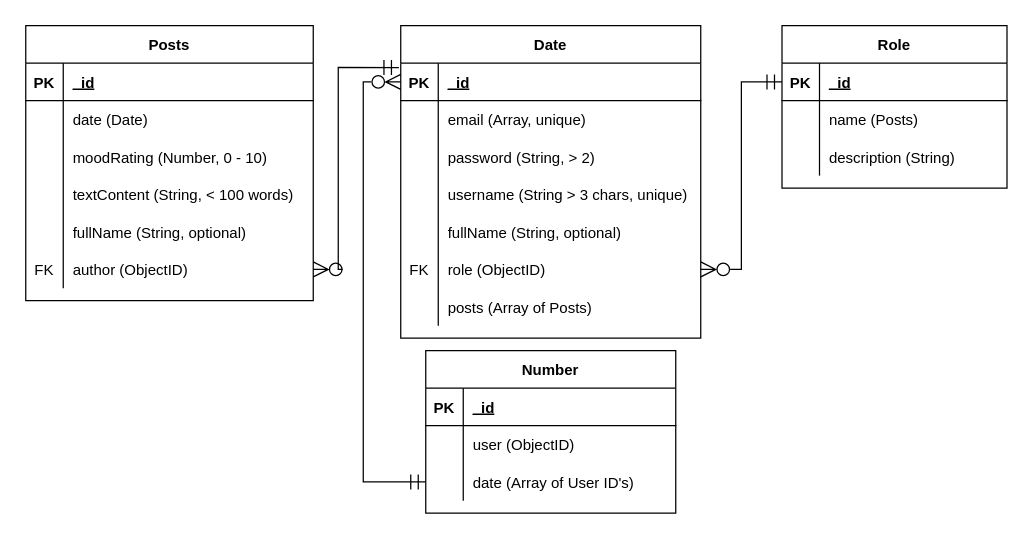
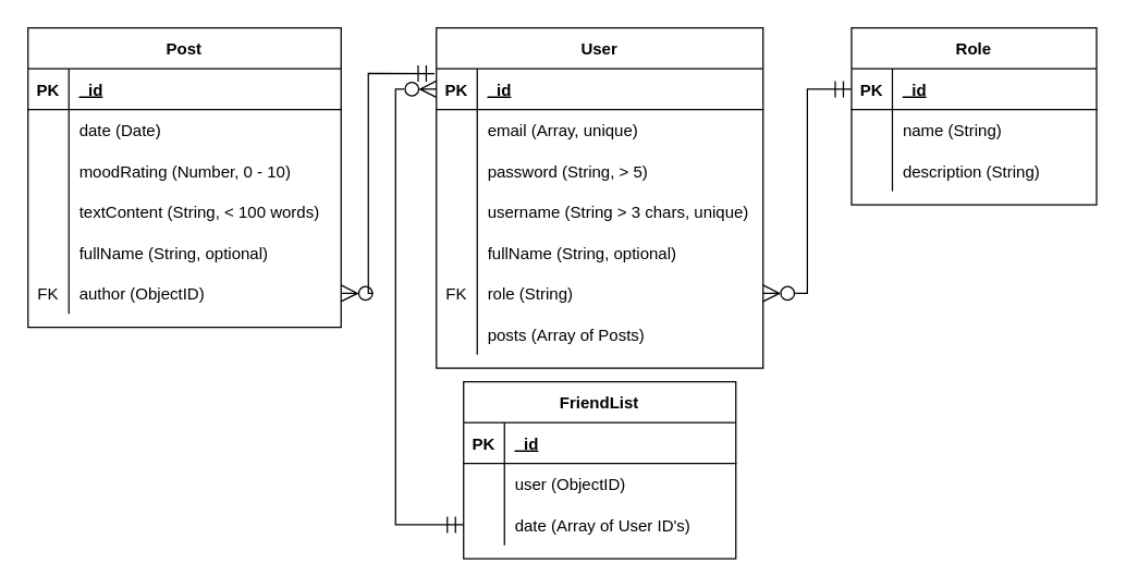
  <mxCell id="0" />
  <mxCell id="1" parent="0" />
- <mxCell id="2" value="Date" style="shape=table;startSize=30;container=1;collapsible=1;childLayout=tableLayout;fixedRows=1;rowLines=0;fontStyle=1;align=center;resizeLast=1;" vertex="1" parent="1"><mxGeometry x="320" y="20" width="240" height="250" as="geometry" /></mxCell>
+ <mxCell id="2" value="User" style="shape=table;startSize=30;container=1;collapsible=1;childLayout=tableLayout;fixedRows=1;rowLines=0;fontStyle=1;align=center;resizeLast=1;" vertex="1" parent="1"><mxGeometry x="320" y="20" width="240" height="250" as="geometry" /></mxCell>
  <mxCell id="3" value="" style="shape=tableRow;horizontal=0;startSize=0;swimlaneHead=0;swimlaneBody=0;fillColor=none;collapsible=0;dropTarget=0;points=[[0,0.5],[1,0.5]];portConstraint=eastwest;top=0;left=0;right=0;bottom=1;" vertex="1" parent="2"><mxGeometry y="30" width="240" height="30" as="geometry" /></mxCell>
  <mxCell id="4" value="PK" style="shape=partialRectangle;connectable=0;fillColor=none;top=0;left=0;bottom=0;right=0;fontStyle=1;overflow=hidden;" vertex="1" parent="3"><mxGeometry width="30" height="30" as="geometry"><mxRectangle width="30" height="30" as="alternateBounds" /></mxGeometry></mxCell>
  <mxCell id="5" value="_id" style="shape=partialRectangle;connectable=0;fillColor=none;top=0;left=0;bottom=0;right=0;align=left;spacingLeft=6;fontStyle=5;overflow=hidden;" vertex="1" parent="3"><mxGeometry x="30" width="210" height="30" as="geometry"><mxRectangle width="210" height="30" as="alternateBounds" /></mxGeometry></mxCell>
  <mxCell id="6" value="" style="shape=tableRow;horizontal=0;startSize=0;swimlaneHead=0;swimlaneBody=0;fillColor=none;collapsible=0;dropTarget=0;points=[[0,0.5],[1,0.5]];portConstraint=eastwest;top=0;left=0;right=0;bottom=0;" vertex="1" parent="2"><mxGeometry y="60" width="240" height="30" as="geometry" /></mxCell>
  <mxCell id="7" value="" style="shape=partialRectangle;connectable=0;fillColor=none;top=0;left=0;bottom=0;right=0;editable=1;overflow=hidden;" vertex="1" parent="6"><mxGeometry width="30" height="30" as="geometry"><mxRectangle width="30" height="30" as="alternateBounds" /></mxGeometry></mxCell>
  <mxCell id="8" value="email (Array, unique)" style="shape=partialRectangle;connectable=0;fillColor=none;top=0;left=0;bottom=0;right=0;align=left;spacingLeft=6;overflow=hidden;" vertex="1" parent="6"><mxGeometry x="30" width="210" height="30" as="geometry"><mxRectangle width="210" height="30" as="alternateBounds" /></mxGeometry></mxCell>
  <mxCell id="9" value="" style="shape=tableRow;horizontal=0;startSize=0;swimlaneHead=0;swimlaneBody=0;fillColor=none;collapsible=0;dropTarget=0;points=[[0,0.5],[1,0.5]];portConstraint=eastwest;top=0;left=0;right=0;bottom=0;" vertex="1" parent="2"><mxGeometry y="90" width="240" height="30" as="geometry" /></mxCell>
  <mxCell id="10" value="" style="shape=partialRectangle;connectable=0;fillColor=none;top=0;left=0;bottom=0;right=0;editable=1;overflow=hidden;" vertex="1" parent="9"><mxGeometry width="30" height="30" as="geometry"><mxRectangle width="30" height="30" as="alternateBounds" /></mxGeometry></mxCell>
- <mxCell id="11" value="password (String, &gt; 2)" style="shape=partialRectangle;connectable=0;fillColor=none;top=0;left=0;bottom=0;right=0;align=left;spacingLeft=6;overflow=hidden;" vertex="1" parent="9"><mxGeometry x="30" width="210" height="30" as="geometry"><mxRectangle width="210" height="30" as="alternateBounds" /></mxGeometry></mxCell>
+ <mxCell id="11" value="password (String, &gt; 5)" style="shape=partialRectangle;connectable=0;fillColor=none;top=0;left=0;bottom=0;right=0;align=left;spacingLeft=6;overflow=hidden;" vertex="1" parent="9"><mxGeometry x="30" width="210" height="30" as="geometry"><mxRectangle width="210" height="30" as="alternateBounds" /></mxGeometry></mxCell>
  <mxCell id="12" value="" style="shape=tableRow;horizontal=0;startSize=0;swimlaneHead=0;swimlaneBody=0;fillColor=none;collapsible=0;dropTarget=0;points=[[0,0.5],[1,0.5]];portConstraint=eastwest;top=0;left=0;right=0;bottom=0;" vertex="1" parent="2"><mxGeometry y="120" width="240" height="30" as="geometry" /></mxCell>
  <mxCell id="13" value="" style="shape=partialRectangle;connectable=0;fillColor=none;top=0;left=0;bottom=0;right=0;editable=1;overflow=hidden;" vertex="1" parent="12"><mxGeometry width="30" height="30" as="geometry"><mxRectangle width="30" height="30" as="alternateBounds" /></mxGeometry></mxCell>
  <mxCell id="14" value="username (String &gt; 3 chars, unique)" style="shape=partialRectangle;connectable=0;fillColor=none;top=0;left=0;bottom=0;right=0;align=left;spacingLeft=6;overflow=hidden;" vertex="1" parent="12"><mxGeometry x="30" width="210" height="30" as="geometry"><mxRectangle width="210" height="30" as="alternateBounds" /></mxGeometry></mxCell>
  <mxCell id="15" value="" style="shape=tableRow;horizontal=0;startSize=0;swimlaneHead=0;swimlaneBody=0;fillColor=none;collapsible=0;dropTarget=0;points=[[0,0.5],[1,0.5]];portConstraint=eastwest;top=0;left=0;right=0;bottom=0;" vertex="1" parent="2"><mxGeometry y="150" width="240" height="30" as="geometry" /></mxCell>
  <mxCell id="16" value="" style="shape=partialRectangle;connectable=0;fillColor=none;top=0;left=0;bottom=0;right=0;editable=1;overflow=hidden;" vertex="1" parent="15"><mxGeometry width="30" height="30" as="geometry"><mxRectangle width="30" height="30" as="alternateBounds" /></mxGeometry></mxCell>
  <mxCell id="17" value="fullName (String, optional)" style="shape=partialRectangle;connectable=0;fillColor=none;top=0;left=0;bottom=0;right=0;align=left;spacingLeft=6;overflow=hidden;" vertex="1" parent="15"><mxGeometry x="30" width="210" height="30" as="geometry"><mxRectangle width="210" height="30" as="alternateBounds" /></mxGeometry></mxCell>
  <mxCell id="18" value="" style="shape=tableRow;horizontal=0;startSize=0;swimlaneHead=0;swimlaneBody=0;fillColor=none;collapsible=0;dropTarget=0;points=[[0,0.5],[1,0.5]];portConstraint=eastwest;top=0;left=0;right=0;bottom=0;" vertex="1" parent="2"><mxGeometry y="180" width="240" height="30" as="geometry" /></mxCell>
  <mxCell id="19" value="FK" style="shape=partialRectangle;connectable=0;fillColor=none;top=0;left=0;bottom=0;right=0;editable=1;overflow=hidden;" vertex="1" parent="18"><mxGeometry width="30" height="30" as="geometry"><mxRectangle width="30" height="30" as="alternateBounds" /></mxGeometry></mxCell>
- <mxCell id="20" value="role (ObjectID)" style="shape=partialRectangle;connectable=0;fillColor=none;top=0;left=0;bottom=0;right=0;align=left;spacingLeft=6;overflow=hidden;" vertex="1" parent="18"><mxGeometry x="30" width="210" height="30" as="geometry"><mxRectangle width="210" height="30" as="alternateBounds" /></mxGeometry></mxCell>
+ <mxCell id="20" value="role (String)" style="shape=partialRectangle;connectable=0;fillColor=none;top=0;left=0;bottom=0;right=0;align=left;spacingLeft=6;overflow=hidden;" vertex="1" parent="18"><mxGeometry x="30" width="210" height="30" as="geometry"><mxRectangle width="210" height="30" as="alternateBounds" /></mxGeometry></mxCell>
  <mxCell id="21" value="" style="shape=tableRow;horizontal=0;startSize=0;swimlaneHead=0;swimlaneBody=0;fillColor=none;collapsible=0;dropTarget=0;points=[[0,0.5],[1,0.5]];portConstraint=eastwest;top=0;left=0;right=0;bottom=0;" vertex="1" parent="2"><mxGeometry y="210" width="240" height="30" as="geometry" /></mxCell>
  <mxCell id="22" value="" style="shape=partialRectangle;connectable=0;fillColor=none;top=0;left=0;bottom=0;right=0;editable=1;overflow=hidden;" vertex="1" parent="21"><mxGeometry width="30" height="30" as="geometry"><mxRectangle width="30" height="30" as="alternateBounds" /></mxGeometry></mxCell>
  <mxCell id="23" value="posts (Array of Posts)" style="shape=partialRectangle;connectable=0;fillColor=none;top=0;left=0;bottom=0;right=0;align=left;spacingLeft=6;overflow=hidden;" vertex="1" parent="21"><mxGeometry x="30" width="210" height="30" as="geometry"><mxRectangle width="210" height="30" as="alternateBounds" /></mxGeometry></mxCell>
  <mxCell id="24" value="Role" style="shape=table;startSize=30;container=1;collapsible=1;childLayout=tableLayout;fixedRows=1;rowLines=0;fontStyle=1;align=center;resizeLast=1;" vertex="1" parent="1"><mxGeometry x="625" y="20" width="180" height="130" as="geometry" /></mxCell>
  <mxCell id="25" value="" style="shape=tableRow;horizontal=0;startSize=0;swimlaneHead=0;swimlaneBody=0;fillColor=none;collapsible=0;dropTarget=0;points=[[0,0.5],[1,0.5]];portConstraint=eastwest;top=0;left=0;right=0;bottom=1;" vertex="1" parent="24"><mxGeometry y="30" width="180" height="30" as="geometry" /></mxCell>
  <mxCell id="26" value="PK" style="shape=partialRectangle;connectable=0;fillColor=none;top=0;left=0;bottom=0;right=0;fontStyle=1;overflow=hidden;" vertex="1" parent="25"><mxGeometry width="30" height="30" as="geometry"><mxRectangle width="30" height="30" as="alternateBounds" /></mxGeometry></mxCell>
  <mxCell id="27" value="_id" style="shape=partialRectangle;connectable=0;fillColor=none;top=0;left=0;bottom=0;right=0;align=left;spacingLeft=6;fontStyle=5;overflow=hidden;" vertex="1" parent="25"><mxGeometry x="30" width="150" height="30" as="geometry"><mxRectangle width="150" height="30" as="alternateBounds" /></mxGeometry></mxCell>
  <mxCell id="28" value="" style="shape=tableRow;horizontal=0;startSize=0;swimlaneHead=0;swimlaneBody=0;fillColor=none;collapsible=0;dropTarget=0;points=[[0,0.5],[1,0.5]];portConstraint=eastwest;top=0;left=0;right=0;bottom=0;" vertex="1" parent="24"><mxGeometry y="60" width="180" height="30" as="geometry" /></mxCell>
  <mxCell id="29" value="" style="shape=partialRectangle;connectable=0;fillColor=none;top=0;left=0;bottom=0;right=0;editable=1;overflow=hidden;" vertex="1" parent="28"><mxGeometry width="30" height="30" as="geometry"><mxRectangle width="30" height="30" as="alternateBounds" /></mxGeometry></mxCell>
- <mxCell id="30" value="name (Posts)" style="shape=partialRectangle;connectable=0;fillColor=none;top=0;left=0;bottom=0;right=0;align=left;spacingLeft=6;overflow=hidden;" vertex="1" parent="28"><mxGeometry x="30" width="150" height="30" as="geometry"><mxRectangle width="150" height="30" as="alternateBounds" /></mxGeometry></mxCell>
+ <mxCell id="30" value="name (String)" style="shape=partialRectangle;connectable=0;fillColor=none;top=0;left=0;bottom=0;right=0;align=left;spacingLeft=6;overflow=hidden;" vertex="1" parent="28"><mxGeometry x="30" width="150" height="30" as="geometry"><mxRectangle width="150" height="30" as="alternateBounds" /></mxGeometry></mxCell>
  <mxCell id="31" value="" style="shape=tableRow;horizontal=0;startSize=0;swimlaneHead=0;swimlaneBody=0;fillColor=none;collapsible=0;dropTarget=0;points=[[0,0.5],[1,0.5]];portConstraint=eastwest;top=0;left=0;right=0;bottom=0;" vertex="1" parent="24"><mxGeometry y="90" width="180" height="30" as="geometry" /></mxCell>
  <mxCell id="32" value="" style="shape=partialRectangle;connectable=0;fillColor=none;top=0;left=0;bottom=0;right=0;editable=1;overflow=hidden;" vertex="1" parent="31"><mxGeometry width="30" height="30" as="geometry"><mxRectangle width="30" height="30" as="alternateBounds" /></mxGeometry></mxCell>
  <mxCell id="33" value="description (String)" style="shape=partialRectangle;connectable=0;fillColor=none;top=0;left=0;bottom=0;right=0;align=left;spacingLeft=6;overflow=hidden;" vertex="1" parent="31"><mxGeometry x="30" width="150" height="30" as="geometry"><mxRectangle width="150" height="30" as="alternateBounds" /></mxGeometry></mxCell>
  <mxCell id="34" style="edgeStyle=orthogonalEdgeStyle;rounded=0;orthogonalLoop=1;jettySize=auto;html=1;endArrow=ERmandOne;endFill=0;startArrow=ERzeroToMany;startFill=0;strokeWidth=1;endSize=10;startSize=10;" edge="1" parent="1" source="18" target="25"><mxGeometry relative="1" as="geometry" /></mxCell>
- <mxCell id="35" value="Posts" style="shape=table;startSize=30;container=1;collapsible=1;childLayout=tableLayout;fixedRows=1;rowLines=0;fontStyle=1;align=center;resizeLast=1;" vertex="1" parent="1"><mxGeometry x="20" y="20" width="230" height="220" as="geometry" /></mxCell>
+ <mxCell id="35" value="Post" style="shape=table;startSize=30;container=1;collapsible=1;childLayout=tableLayout;fixedRows=1;rowLines=0;fontStyle=1;align=center;resizeLast=1;" vertex="1" parent="1"><mxGeometry x="20" y="20" width="230" height="220" as="geometry" /></mxCell>
  <mxCell id="36" value="" style="shape=tableRow;horizontal=0;startSize=0;swimlaneHead=0;swimlaneBody=0;fillColor=none;collapsible=0;dropTarget=0;points=[[0,0.5],[1,0.5]];portConstraint=eastwest;top=0;left=0;right=0;bottom=1;" vertex="1" parent="35"><mxGeometry y="30" width="230" height="30" as="geometry" /></mxCell>
  <mxCell id="37" value="PK" style="shape=partialRectangle;connectable=0;fillColor=none;top=0;left=0;bottom=0;right=0;fontStyle=1;overflow=hidden;" vertex="1" parent="36"><mxGeometry width="30" height="30" as="geometry"><mxRectangle width="30" height="30" as="alternateBounds" /></mxGeometry></mxCell>
  <mxCell id="38" value="_id" style="shape=partialRectangle;connectable=0;fillColor=none;top=0;left=0;bottom=0;right=0;align=left;spacingLeft=6;fontStyle=5;overflow=hidden;" vertex="1" parent="36"><mxGeometry x="30" width="200" height="30" as="geometry"><mxRectangle width="200" height="30" as="alternateBounds" /></mxGeometry></mxCell>
  <mxCell id="39" value="" style="shape=tableRow;horizontal=0;startSize=0;swimlaneHead=0;swimlaneBody=0;fillColor=none;collapsible=0;dropTarget=0;points=[[0,0.5],[1,0.5]];portConstraint=eastwest;top=0;left=0;right=0;bottom=0;" vertex="1" parent="35"><mxGeometry y="60" width="230" height="30" as="geometry" /></mxCell>
  <mxCell id="40" value="" style="shape=partialRectangle;connectable=0;fillColor=none;top=0;left=0;bottom=0;right=0;editable=1;overflow=hidden;" vertex="1" parent="39"><mxGeometry width="30" height="30" as="geometry"><mxRectangle width="30" height="30" as="alternateBounds" /></mxGeometry></mxCell>
  <mxCell id="41" value="date (Date)" style="shape=partialRectangle;connectable=0;fillColor=none;top=0;left=0;bottom=0;right=0;align=left;spacingLeft=6;overflow=hidden;" vertex="1" parent="39"><mxGeometry x="30" width="200" height="30" as="geometry"><mxRectangle width="200" height="30" as="alternateBounds" /></mxGeometry></mxCell>
  <mxCell id="42" value="" style="shape=tableRow;horizontal=0;startSize=0;swimlaneHead=0;swimlaneBody=0;fillColor=none;collapsible=0;dropTarget=0;points=[[0,0.5],[1,0.5]];portConstraint=eastwest;top=0;left=0;right=0;bottom=0;" vertex="1" parent="35"><mxGeometry y="90" width="230" height="30" as="geometry" /></mxCell>
  <mxCell id="43" value="" style="shape=partialRectangle;connectable=0;fillColor=none;top=0;left=0;bottom=0;right=0;editable=1;overflow=hidden;" vertex="1" parent="42"><mxGeometry width="30" height="30" as="geometry"><mxRectangle width="30" height="30" as="alternateBounds" /></mxGeometry></mxCell>
  <mxCell id="44" value="moodRating (Number, 0 - 10)" style="shape=partialRectangle;connectable=0;fillColor=none;top=0;left=0;bottom=0;right=0;align=left;spacingLeft=6;overflow=hidden;" vertex="1" parent="42"><mxGeometry x="30" width="200" height="30" as="geometry"><mxRectangle width="200" height="30" as="alternateBounds" /></mxGeometry></mxCell>
  <mxCell id="45" value="" style="shape=tableRow;horizontal=0;startSize=0;swimlaneHead=0;swimlaneBody=0;fillColor=none;collapsible=0;dropTarget=0;points=[[0,0.5],[1,0.5]];portConstraint=eastwest;top=0;left=0;right=0;bottom=0;" vertex="1" parent="35"><mxGeometry y="120" width="230" height="30" as="geometry" /></mxCell>
  <mxCell id="46" value="" style="shape=partialRectangle;connectable=0;fillColor=none;top=0;left=0;bottom=0;right=0;editable=1;overflow=hidden;" vertex="1" parent="45"><mxGeometry width="30" height="30" as="geometry"><mxRectangle width="30" height="30" as="alternateBounds" /></mxGeometry></mxCell>
  <mxCell id="47" value="textContent (String, &lt; 100 words)" style="shape=partialRectangle;connectable=0;fillColor=none;top=0;left=0;bottom=0;right=0;align=left;spacingLeft=6;overflow=hidden;" vertex="1" parent="45"><mxGeometry x="30" width="200" height="30" as="geometry"><mxRectangle width="200" height="30" as="alternateBounds" /></mxGeometry></mxCell>
  <mxCell id="48" value="" style="shape=tableRow;horizontal=0;startSize=0;swimlaneHead=0;swimlaneBody=0;fillColor=none;collapsible=0;dropTarget=0;points=[[0,0.5],[1,0.5]];portConstraint=eastwest;top=0;left=0;right=0;bottom=0;" vertex="1" parent="35"><mxGeometry y="150" width="230" height="30" as="geometry" /></mxCell>
  <mxCell id="49" value="" style="shape=partialRectangle;connectable=0;fillColor=none;top=0;left=0;bottom=0;right=0;editable=1;overflow=hidden;" vertex="1" parent="48"><mxGeometry width="30" height="30" as="geometry"><mxRectangle width="30" height="30" as="alternateBounds" /></mxGeometry></mxCell>
  <mxCell id="50" value="fullName (String, optional)" style="shape=partialRectangle;connectable=0;fillColor=none;top=0;left=0;bottom=0;right=0;align=left;spacingLeft=6;overflow=hidden;" vertex="1" parent="48"><mxGeometry x="30" width="200" height="30" as="geometry"><mxRectangle width="200" height="30" as="alternateBounds" /></mxGeometry></mxCell>
  <mxCell id="51" value="" style="shape=tableRow;horizontal=0;startSize=0;swimlaneHead=0;swimlaneBody=0;fillColor=none;collapsible=0;dropTarget=0;points=[[0,0.5],[1,0.5]];portConstraint=eastwest;top=0;left=0;right=0;bottom=0;" vertex="1" parent="35"><mxGeometry y="180" width="230" height="30" as="geometry" /></mxCell>
  <mxCell id="52" value="FK" style="shape=partialRectangle;connectable=0;fillColor=none;top=0;left=0;bottom=0;right=0;editable=1;overflow=hidden;" vertex="1" parent="51"><mxGeometry width="30" height="30" as="geometry"><mxRectangle width="30" height="30" as="alternateBounds" /></mxGeometry></mxCell>
  <mxCell id="53" value="author (ObjectID)" style="shape=partialRectangle;connectable=0;fillColor=none;top=0;left=0;bottom=0;right=0;align=left;spacingLeft=6;overflow=hidden;" vertex="1" parent="51"><mxGeometry x="30" width="200" height="30" as="geometry"><mxRectangle width="200" height="30" as="alternateBounds" /></mxGeometry></mxCell>
  <mxCell id="54" style="edgeStyle=orthogonalEdgeStyle;rounded=0;orthogonalLoop=1;jettySize=auto;html=1;entryX=-0.006;entryY=0.117;entryDx=0;entryDy=0;strokeWidth=1;startArrow=ERzeroToMany;startFill=0;endArrow=ERmandOne;endFill=0;startSize=10;endSize=10;entryPerimeter=0;" edge="1" parent="1" source="51" target="3"><mxGeometry relative="1" as="geometry"><Array as="points"><mxPoint x="270" y="215" /><mxPoint x="270" y="54" /></Array></mxGeometry></mxCell>
- <mxCell id="55" value="Number" style="shape=table;startSize=30;container=1;collapsible=1;childLayout=tableLayout;fixedRows=1;rowLines=0;fontStyle=1;align=center;resizeLast=1;" vertex="1" parent="1"><mxGeometry x="340" y="280" width="200" height="130" as="geometry" /></mxCell>
+ <mxCell id="55" value="FriendList" style="shape=table;startSize=30;container=1;collapsible=1;childLayout=tableLayout;fixedRows=1;rowLines=0;fontStyle=1;align=center;resizeLast=1;" vertex="1" parent="1"><mxGeometry x="340" y="280" width="200" height="130" as="geometry" /></mxCell>
  <mxCell id="56" value="" style="shape=tableRow;horizontal=0;startSize=0;swimlaneHead=0;swimlaneBody=0;fillColor=none;collapsible=0;dropTarget=0;points=[[0,0.5],[1,0.5]];portConstraint=eastwest;top=0;left=0;right=0;bottom=1;" vertex="1" parent="55"><mxGeometry y="30" width="200" height="30" as="geometry" /></mxCell>
  <mxCell id="57" value="PK" style="shape=partialRectangle;connectable=0;fillColor=none;top=0;left=0;bottom=0;right=0;fontStyle=1;overflow=hidden;" vertex="1" parent="56"><mxGeometry width="30" height="30" as="geometry"><mxRectangle width="30" height="30" as="alternateBounds" /></mxGeometry></mxCell>
  <mxCell id="58" value="_id" style="shape=partialRectangle;connectable=0;fillColor=none;top=0;left=0;bottom=0;right=0;align=left;spacingLeft=6;fontStyle=5;overflow=hidden;" vertex="1" parent="56"><mxGeometry x="30" width="170" height="30" as="geometry"><mxRectangle width="170" height="30" as="alternateBounds" /></mxGeometry></mxCell>
  <mxCell id="59" value="" style="shape=tableRow;horizontal=0;startSize=0;swimlaneHead=0;swimlaneBody=0;fillColor=none;collapsible=0;dropTarget=0;points=[[0,0.5],[1,0.5]];portConstraint=eastwest;top=0;left=0;right=0;bottom=0;" vertex="1" parent="55"><mxGeometry y="60" width="200" height="30" as="geometry" /></mxCell>
  <mxCell id="60" value="" style="shape=partialRectangle;connectable=0;fillColor=none;top=0;left=0;bottom=0;right=0;editable=1;overflow=hidden;" vertex="1" parent="59"><mxGeometry width="30" height="30" as="geometry"><mxRectangle width="30" height="30" as="alternateBounds" /></mxGeometry></mxCell>
  <mxCell id="61" value="user (ObjectID)" style="shape=partialRectangle;connectable=0;fillColor=none;top=0;left=0;bottom=0;right=0;align=left;spacingLeft=6;overflow=hidden;" vertex="1" parent="59"><mxGeometry x="30" width="170" height="30" as="geometry"><mxRectangle width="170" height="30" as="alternateBounds" /></mxGeometry></mxCell>
  <mxCell id="62" value="" style="shape=tableRow;horizontal=0;startSize=0;swimlaneHead=0;swimlaneBody=0;fillColor=none;collapsible=0;dropTarget=0;points=[[0,0.5],[1,0.5]];portConstraint=eastwest;top=0;left=0;right=0;bottom=0;" vertex="1" parent="55"><mxGeometry y="90" width="200" height="30" as="geometry" /></mxCell>
  <mxCell id="63" value="" style="shape=partialRectangle;connectable=0;fillColor=none;top=0;left=0;bottom=0;right=0;editable=1;overflow=hidden;" vertex="1" parent="62"><mxGeometry width="30" height="30" as="geometry"><mxRectangle width="30" height="30" as="alternateBounds" /></mxGeometry></mxCell>
  <mxCell id="64" value="date (Array of User ID's)" style="shape=partialRectangle;connectable=0;fillColor=none;top=0;left=0;bottom=0;right=0;align=left;spacingLeft=6;overflow=hidden;" vertex="1" parent="62"><mxGeometry x="30" width="170" height="30" as="geometry"><mxRectangle width="170" height="30" as="alternateBounds" /></mxGeometry></mxCell>
  <mxCell id="65" style="edgeStyle=orthogonalEdgeStyle;rounded=0;orthogonalLoop=1;jettySize=auto;html=1;strokeWidth=1;startArrow=ERzeroToMany;startFill=0;endArrow=ERmandOne;endFill=0;startSize=10;endSize=10;entryX=0;entryY=0.5;entryDx=0;entryDy=0;" edge="1" parent="1" source="3" target="62"><mxGeometry relative="1" as="geometry"><Array as="points"><mxPoint y="65" x="290" /><mxPoint y="385" x="290" /></Array></mxGeometry></mxCell>
